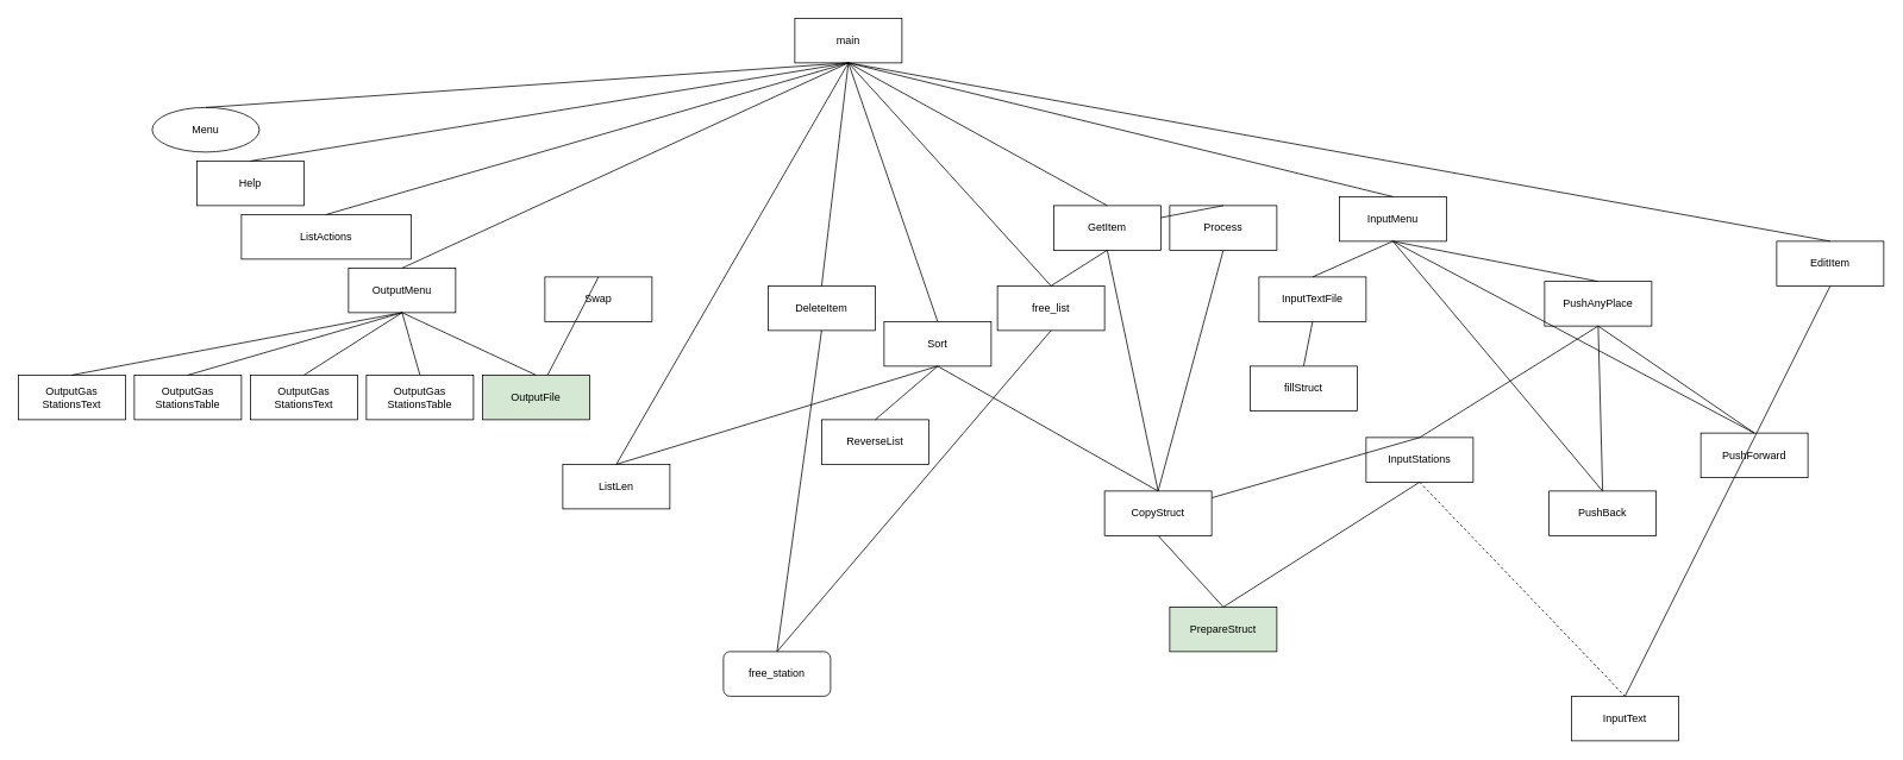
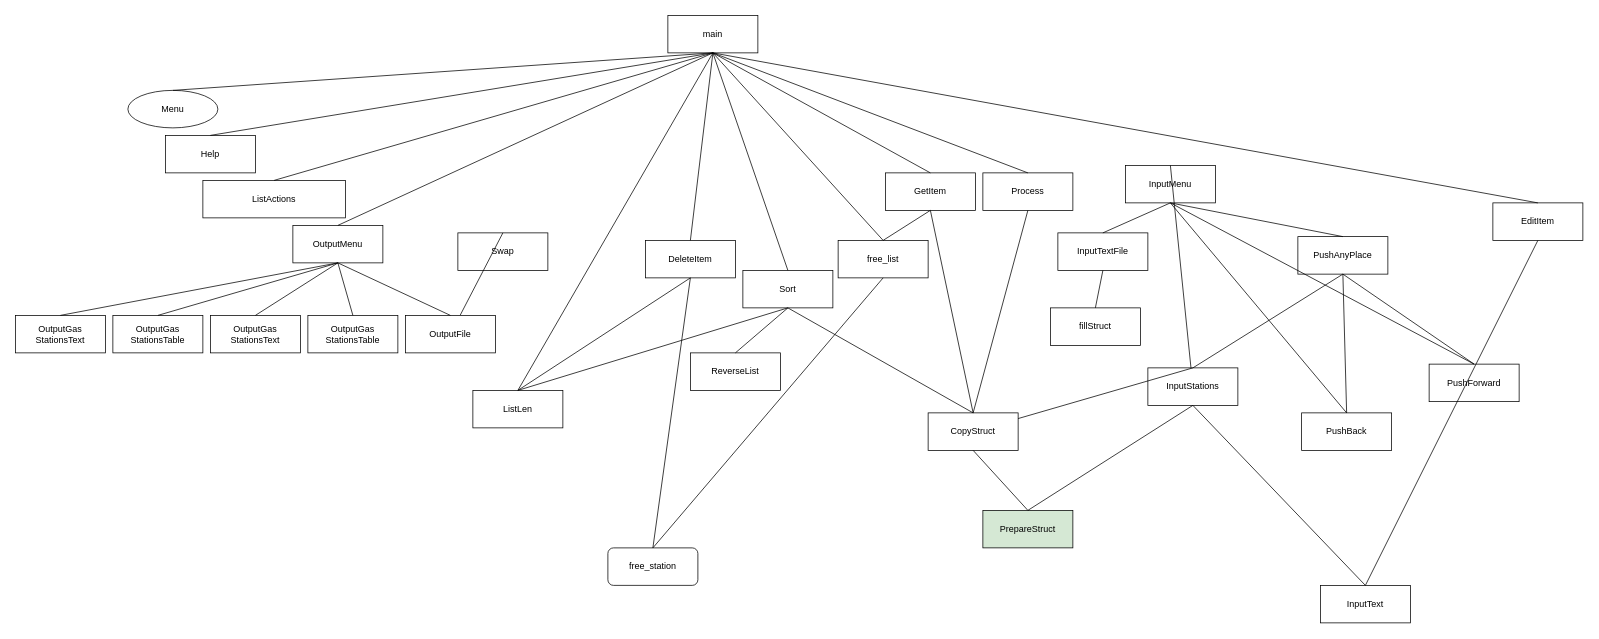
  <mxCell id="0" />
  <mxCell id="1" parent="0" />
  <mxCell id="2" value="main" style="rounded=0;whiteSpace=wrap;html=1;" parent="1" vertex="1"><mxGeometry x="890" width="120" height="50" as="geometry" y="20" /></mxCell>
  <mxCell id="3" value="Menu" style="ellipse;whiteSpace=wrap;html=1;" parent="1" vertex="1"><mxGeometry x="170" y="120" width="120" height="50" as="geometry" /></mxCell>
  <mxCell id="4" value="OutputMenu" style="rounded=0;whiteSpace=wrap;html=1;" parent="1" vertex="1"><mxGeometry x="390" y="300" width="120" height="50" as="geometry" /></mxCell>
  <mxCell id="5" value="InputMenu" style="rounded=0;whiteSpace=wrap;html=1;" parent="1" vertex="1"><mxGeometry x="1500" y="220" width="120" height="50" as="geometry" /></mxCell>
  <mxCell id="6" value="Help" style="rounded=0;whiteSpace=wrap;html=1;" parent="1" vertex="1"><mxGeometry x="220" y="180" width="120" height="50" as="geometry" /></mxCell>
  <mxCell id="7" value="ListActions" style="rounded=0;whiteSpace=wrap;html=1;" parent="1" vertex="1"><mxGeometry x="270" y="240" width="190" height="50" as="geometry" /></mxCell>
  <mxCell id="8" value="ListLen" style="rounded=0;whiteSpace=wrap;html=1;" parent="1" vertex="1"><mxGeometry x="630" y="520" width="120" height="50" as="geometry" /></mxCell>
  <mxCell id="9" value="DeleteItem" style="rounded=0;whiteSpace=wrap;html=1;" parent="1" vertex="1"><mxGeometry x="860" y="320" width="120" height="50" as="geometry" /></mxCell>
  <mxCell id="10" value="Sort" style="rounded=0;whiteSpace=wrap;html=1;" parent="1" vertex="1"><mxGeometry x="990" y="360" width="120" height="50" as="geometry" /></mxCell>
  <mxCell id="11" value="Swap" style="rounded=0;whiteSpace=wrap;html=1;" parent="1" vertex="1"><mxGeometry x="610" y="310" width="120" height="50" as="geometry" /></mxCell>
  <mxCell id="12" value="GetItem" style="rounded=0;whiteSpace=wrap;html=1;" parent="1" vertex="1"><mxGeometry x="1180" y="230" width="120" height="50" as="geometry" /></mxCell>
  <mxCell id="13" value="PushBack" style="rounded=0;whiteSpace=wrap;html=1;" parent="1" vertex="1"><mxGeometry x="1735" y="550" width="120" height="50" as="geometry" /></mxCell>
  <mxCell id="14" value="PushForward" style="rounded=0;whiteSpace=wrap;html=1;" parent="1" vertex="1"><mxGeometry x="1905" y="485" width="120" height="50" as="geometry" /></mxCell>
  <mxCell id="15" value="PushAnyPlace" style="rounded=0;whiteSpace=wrap;html=1;" parent="1" vertex="1"><mxGeometry x="1730" y="315" width="120" height="50" as="geometry" /></mxCell>
  <mxCell id="16" value="InputStations" style="rounded=0;whiteSpace=wrap;html=1;" parent="1" vertex="1"><mxGeometry x="1530" y="490" width="120" height="50" as="geometry" /></mxCell>
  <mxCell id="17" value="Process" style="rounded=0;whiteSpace=wrap;html=1;" parent="1" vertex="1"><mxGeometry x="1310" y="230" width="120" height="50" as="geometry" /></mxCell>
  <mxCell id="18" value="PrepareStruct" style="rounded=0;whiteSpace=wrap;html=1;fillColor=#d5e8d4;" parent="1" vertex="1"><mxGeometry x="1310" y="680" width="120" height="50" as="geometry" /></mxCell>
  <mxCell id="19" value="CopyStruct" style="rounded=0;whiteSpace=wrap;html=1;" parent="1" vertex="1"><mxGeometry x="1237" y="550" width="120" height="50" as="geometry" /></mxCell>
  <mxCell id="20" value="OutputGas&lt;br&gt;StationsTable" style="rounded=0;whiteSpace=wrap;html=1;" parent="1" vertex="1"><mxGeometry x="150" y="420" width="120" height="50" as="geometry" /></mxCell>
  <mxCell id="21" value="OutputGas&lt;br&gt;StationsText" style="rounded=0;whiteSpace=wrap;html=1;" parent="1" vertex="1"><mxGeometry x="20" y="420" width="120" height="50" as="geometry" /></mxCell>
  <mxCell id="22" value="free_station" style="whiteSpace=wrap;html=1;rounded=1;" parent="1" vertex="1"><mxGeometry x="810" y="730" width="120" height="50" as="geometry" /></mxCell>
  <mxCell id="23" value="free_list" style="rounded=0;whiteSpace=wrap;html=1;" parent="1" vertex="1"><mxGeometry x="1117" y="320" width="120" height="50" as="geometry" /></mxCell>
  <mxCell id="24" value="" style="endArrow=none;html=1;entryX=0.5;entryY=1;entryDx=0;entryDy=0;exitX=0.5;exitY=0;exitDx=0;exitDy=0;" parent="1" source="3" target="2" edge="1"><mxGeometry width="50" height="50" relative="1" as="geometry"><mxPoint x="690" y="100" as="sourcePoint" /><mxPoint x="740" y="50" as="targetPoint" /></mxGeometry></mxCell>
  <mxCell id="25" value="" style="endArrow=none;html=1;entryX=0.5;entryY=1;entryDx=0;entryDy=0;exitX=0.5;exitY=0;exitDx=0;exitDy=0;" parent="1" source="4" target="2" edge="1"><mxGeometry width="50" height="50" relative="1" as="geometry"><mxPoint x="720" y="120" as="sourcePoint" /><mxPoint x="770" y="70" as="targetPoint" /></mxGeometry></mxCell>
- <mxCell id="26" value="" style="endArrow=none;html=1;entryX=0.5;entryY=1;entryDx=0;entryDy=0;exitX=0.5;exitY=0;exitDx=0;exitDy=0;" parent="1" source="5" target="2" edge="1"><mxGeometry width="50" height="50" relative="1" as="geometry"><mxPoint x="700" y="110" as="sourcePoint" /><mxPoint x="750" y="60" as="targetPoint" /></mxGeometry></mxCell>
+ <mxCell id="26" value="" style="endArrow=none;html=1;exitX=0.5;exitY=0;exitDx=0;exitDy=0;" parent="1" source="5" target="16" edge="1"><mxGeometry width="50" height="50" relative="1" as="geometry"><mxPoint x="700" y="110" as="sourcePoint" /><mxPoint x="750" y="60" as="targetPoint" /></mxGeometry></mxCell>
  <mxCell id="27" value="" style="endArrow=none;html=1;exitX=0.5;exitY=0;exitDx=0;exitDy=0;" parent="1" source="6" edge="1"><mxGeometry width="50" height="50" relative="1" as="geometry"><mxPoint x="680" y="110" as="sourcePoint" /><mxPoint x="950" y="70" as="targetPoint" /></mxGeometry></mxCell>
  <mxCell id="28" value="" style="endArrow=none;html=1;entryX=0.5;entryY=1;entryDx=0;entryDy=0;exitX=0.5;exitY=0;exitDx=0;exitDy=0;" parent="1" source="7" target="2" edge="1"><mxGeometry width="50" height="50" relative="1" as="geometry"><mxPoint x="740" y="120" as="sourcePoint" /><mxPoint x="790" y="70" as="targetPoint" /></mxGeometry></mxCell>
  <mxCell id="29" value="" style="endArrow=none;html=1;exitX=0.5;exitY=0;exitDx=0;exitDy=0;" parent="1" source="8" edge="1"><mxGeometry width="50" height="50" relative="1" as="geometry"><mxPoint x="1140" y="130" as="sourcePoint" /><mxPoint x="950" y="70" as="targetPoint" /></mxGeometry></mxCell>
  <mxCell id="30" value="" style="endArrow=none;html=1;exitX=0.5;exitY=0;exitDx=0;exitDy=0;" parent="1" source="9" edge="1"><mxGeometry width="50" height="50" relative="1" as="geometry"><mxPoint x="1110" y="130" as="sourcePoint" /><mxPoint x="950" y="70" as="targetPoint" /></mxGeometry></mxCell>
  <mxCell id="31" value="" style="endArrow=none;html=1;exitX=0.5;exitY=0;exitDx=0;exitDy=0;" parent="1" source="10" edge="1"><mxGeometry width="50" height="50" relative="1" as="geometry"><mxPoint x="1090" y="150" as="sourcePoint" /><mxPoint x="950" y="70" as="targetPoint" /></mxGeometry></mxCell>
  <mxCell id="32" value="" style="endArrow=none;html=1;exitX=0.5;exitY=0;exitDx=0;exitDy=0;" parent="1" source="11" target="68" edge="1"><mxGeometry width="50" height="50" relative="1" as="geometry"><mxPoint x="1160" y="120" as="sourcePoint" /><mxPoint x="1210" y="70" as="targetPoint" /></mxGeometry></mxCell>
  <mxCell id="33" value="" style="endArrow=none;html=1;exitX=0.5;exitY=0;exitDx=0;exitDy=0;" parent="1" source="12" edge="1"><mxGeometry width="50" height="50" relative="1" as="geometry"><mxPoint x="1130" y="150" as="sourcePoint" /><mxPoint x="950" y="70" as="targetPoint" /></mxGeometry></mxCell>
  <mxCell id="34" value="" style="endArrow=none;html=1;entryX=0.5;entryY=0;entryDx=0;entryDy=0;" parent="1" target="23" edge="1"><mxGeometry width="50" height="50" relative="1" as="geometry"><mxPoint x="950" y="70" as="sourcePoint" /><mxPoint x="1260" y="60" as="targetPoint" /></mxGeometry></mxCell>
- <mxCell id="35" value="" style="endArrow=none;html=1;exitX=0.5;exitY=0;exitDx=0;exitDy=0;" parent="1" source="17" target="12" edge="1"><mxGeometry width="50" height="50" relative="1" as="geometry"><mxPoint x="1200" y="160" as="sourcePoint" /><mxPoint x="1250" y="110" as="targetPoint" /></mxGeometry></mxCell>
+ <mxCell id="35" value="" style="endArrow=none;html=1;entryX=0.5;entryY=1;entryDx=0;entryDy=0;exitX=0.5;exitY=0;exitDx=0;exitDy=0;" parent="1" source="17" target="2" edge="1"><mxGeometry width="50" height="50" relative="1" as="geometry"><mxPoint x="1200" y="160" as="sourcePoint" /><mxPoint x="1250" y="110" as="targetPoint" /></mxGeometry></mxCell>
  <mxCell id="36" value="" style="endArrow=none;html=1;entryX=0.5;entryY=1;entryDx=0;entryDy=0;exitX=0.5;exitY=0;exitDx=0;exitDy=0;" parent="1" source="20" target="4" edge="1"><mxGeometry width="50" height="50" relative="1" as="geometry"><mxPoint x="1240" y="120" as="sourcePoint" /><mxPoint x="1240" y="350" as="targetPoint" /></mxGeometry></mxCell>
  <mxCell id="37" value="" style="endArrow=none;html=1;exitX=0.5;exitY=1;exitDx=0;exitDy=0;entryX=0.5;entryY=0;entryDx=0;entryDy=0;" parent="1" source="4" target="21" edge="1"><mxGeometry width="50" height="50" relative="1" as="geometry"><mxPoint x="1180" y="430" as="sourcePoint" /><mxPoint x="1230" y="380" as="targetPoint" /></mxGeometry></mxCell>
  <mxCell id="38" value="" style="endArrow=none;html=1;entryX=0.5;entryY=1;entryDx=0;entryDy=0;exitX=0.5;exitY=0;exitDx=0;exitDy=0;" parent="1" source="13" target="5" edge="1"><mxGeometry width="50" height="50" relative="1" as="geometry"><mxPoint x="1290" y="380" as="sourcePoint" /><mxPoint x="1370" y="410" as="targetPoint" /></mxGeometry></mxCell>
  <mxCell id="39" value="" style="endArrow=none;html=1;entryX=0.5;entryY=1;entryDx=0;entryDy=0;exitX=0.5;exitY=0;exitDx=0;exitDy=0;" parent="1" source="14" target="5" edge="1"><mxGeometry width="50" height="50" relative="1" as="geometry"><mxPoint x="630" y="570" as="sourcePoint" /><mxPoint x="680" y="520" as="targetPoint" /></mxGeometry></mxCell>
  <mxCell id="40" value="" style="endArrow=none;html=1;entryX=0.5;entryY=1;entryDx=0;entryDy=0;exitX=0.5;exitY=0;exitDx=0;exitDy=0;" parent="1" source="15" target="5" edge="1"><mxGeometry width="50" height="50" relative="1" as="geometry"><mxPoint x="690" y="570" as="sourcePoint" /><mxPoint x="740" y="520" as="targetPoint" /></mxGeometry></mxCell>
  <mxCell id="41" value="" style="endArrow=none;html=1;exitX=0.5;exitY=0;exitDx=0;exitDy=0;" parent="1" source="16" target="19" edge="1"><mxGeometry width="50" height="50" relative="1" as="geometry"><mxPoint x="630" y="570" as="sourcePoint" /><mxPoint x="680" y="520" as="targetPoint" /></mxGeometry></mxCell>
+ <mxCell id="42" value="" style="endArrow=none;html=1;entryX=0.5;entryY=1;entryDx=0;entryDy=0;exitX=0.5;exitY=0;exitDx=0;exitDy=0;" parent="1" source="8" target="9" edge="1"><mxGeometry width="50" height="50" relative="1" as="geometry"><mxPoint x="560" y="-30" as="sourcePoint" /><mxPoint x="610" y="-80" as="targetPoint" /></mxGeometry></mxCell>
  <mxCell id="43" value="" style="endArrow=none;html=1;entryX=0.5;entryY=1;entryDx=0;entryDy=0;exitX=0.5;exitY=0;exitDx=0;exitDy=0;" parent="1" source="22" target="9" edge="1"><mxGeometry width="50" height="50" relative="1" as="geometry"><mxPoint x="980" y="-120" as="sourcePoint" /><mxPoint x="1030" y="-170" as="targetPoint" /></mxGeometry></mxCell>
  <mxCell id="44" value="" style="endArrow=none;html=1;entryX=0.5;entryY=1;entryDx=0;entryDy=0;exitX=0.5;exitY=0;exitDx=0;exitDy=0;" parent="1" source="8" target="10" edge="1"><mxGeometry width="50" height="50" relative="1" as="geometry"><mxPoint x="680" y="-40" as="sourcePoint" /><mxPoint x="730" y="-90" as="targetPoint" /></mxGeometry></mxCell>
  <mxCell id="45" value="" style="endArrow=none;html=1;entryX=0.5;entryY=1;entryDx=0;entryDy=0;exitX=0.5;exitY=0;exitDx=0;exitDy=0;" parent="1" source="19" target="10" edge="1"><mxGeometry width="50" height="50" relative="1" as="geometry"><mxPoint x="1050" y="-110" as="sourcePoint" /><mxPoint x="1100" y="-160" as="targetPoint" /></mxGeometry></mxCell>
  <mxCell id="46" value="" style="endArrow=none;html=1;entryX=0.5;entryY=1;entryDx=0;entryDy=0;exitX=0.5;exitY=0;exitDx=0;exitDy=0;" parent="1" source="19" target="12" edge="1"><mxGeometry width="50" height="50" relative="1" as="geometry"><mxPoint x="1690" y="-140" as="sourcePoint" /><mxPoint x="1740" y="-190" as="targetPoint" /></mxGeometry></mxCell>
  <mxCell id="47" value="" style="endArrow=none;html=1;entryX=0.5;entryY=1;entryDx=0;entryDy=0;exitX=0.5;exitY=0;exitDx=0;exitDy=0;" parent="1" source="23" target="12" edge="1"><mxGeometry width="50" height="50" relative="1" as="geometry"><mxPoint x="1090" y="-90" as="sourcePoint" /><mxPoint x="1140" y="-140" as="targetPoint" /></mxGeometry></mxCell>
  <mxCell id="48" value="" style="endArrow=none;html=1;entryX=0.5;entryY=1;entryDx=0;entryDy=0;exitX=0.5;exitY=0;exitDx=0;exitDy=0;" parent="1" source="19" target="17" edge="1"><mxGeometry width="50" height="50" relative="1" as="geometry"><mxPoint x="1860" y="460" as="sourcePoint" /><mxPoint x="1910" y="410" as="targetPoint" /></mxGeometry></mxCell>
  <mxCell id="49" value="" style="endArrow=none;html=1;entryX=0.5;entryY=1;entryDx=0;entryDy=0;exitX=0.5;exitY=0;exitDx=0;exitDy=0;" parent="1" source="14" target="15" edge="1"><mxGeometry width="50" height="50" relative="1" as="geometry"><mxPoint x="600" y="750" as="sourcePoint" /><mxPoint x="650" y="700" as="targetPoint" /></mxGeometry></mxCell>
  <mxCell id="50" value="" style="endArrow=none;html=1;entryX=0.5;entryY=1;entryDx=0;entryDy=0;exitX=0.5;exitY=0;exitDx=0;exitDy=0;" parent="1" source="13" target="15" edge="1"><mxGeometry width="50" height="50" relative="1" as="geometry"><mxPoint x="560" y="700" as="sourcePoint" /><mxPoint x="610" y="650" as="targetPoint" /></mxGeometry></mxCell>
  <mxCell id="51" value="" style="endArrow=none;html=1;entryX=0.5;entryY=1;entryDx=0;entryDy=0;exitX=0.5;exitY=0;exitDx=0;exitDy=0;" parent="1" source="16" target="15" edge="1"><mxGeometry width="50" height="50" relative="1" as="geometry"><mxPoint x="510" y="660" as="sourcePoint" /><mxPoint x="560" y="610" as="targetPoint" /></mxGeometry></mxCell>
  <mxCell id="52" value="InputText" style="rounded=0;whiteSpace=wrap;html=1;" parent="1" vertex="1"><mxGeometry x="1760" y="780" width="120" height="50" as="geometry" /></mxCell>
- <mxCell id="53" value="" style="endArrow=none;html=1;exitX=0.5;exitY=1;exitDx=0;exitDy=0;entryX=0.5;entryY=0;entryDx=0;entryDy=0;dashed=1;" parent="1" source="16" target="52" edge="1"><mxGeometry width="50" height="50" relative="1" as="geometry"><mxPoint x="1200" y="650" as="sourcePoint" /><mxPoint x="1250" y="600" as="targetPoint" /></mxGeometry></mxCell>
+ <mxCell id="53" value="" style="endArrow=none;html=1;exitX=0.5;exitY=1;exitDx=0;exitDy=0;entryX=0.5;entryY=0;entryDx=0;entryDy=0;" parent="1" source="16" target="52" edge="1"><mxGeometry width="50" height="50" relative="1" as="geometry"><mxPoint x="1200" y="650" as="sourcePoint" /><mxPoint x="1250" y="600" as="targetPoint" /></mxGeometry></mxCell>
  <mxCell id="54" value="" style="endArrow=none;html=1;exitX=0.5;exitY=1;exitDx=0;exitDy=0;entryX=0.5;entryY=0;entryDx=0;entryDy=0;" parent="1" source="16" target="18" edge="1"><mxGeometry width="50" height="50" relative="1" as="geometry"><mxPoint x="1080" y="530" as="sourcePoint" /><mxPoint x="1130" y="480" as="targetPoint" /></mxGeometry></mxCell>
  <mxCell id="55" value="" style="endArrow=none;html=1;entryX=0.5;entryY=1;entryDx=0;entryDy=0;exitX=0.5;exitY=0;exitDx=0;exitDy=0;" parent="1" source="22" target="23" edge="1"><mxGeometry width="50" height="50" relative="1" as="geometry"><mxPoint x="1190" y="530" as="sourcePoint" /><mxPoint x="1240" y="480" as="targetPoint" /></mxGeometry></mxCell>
  <mxCell id="56" value="" style="endArrow=none;html=1;entryX=0.5;entryY=1;entryDx=0;entryDy=0;exitX=0.5;exitY=0;exitDx=0;exitDy=0;" parent="1" source="18" target="19" edge="1"><mxGeometry width="50" height="50" relative="1" as="geometry"><mxPoint x="1320" y="510" as="sourcePoint" /><mxPoint x="1370" y="460" as="targetPoint" /></mxGeometry></mxCell>
  <mxCell id="57" value="ReverseList" style="rounded=0;whiteSpace=wrap;html=1;" parent="1" vertex="1"><mxGeometry x="920" y="470" width="120" height="50" as="geometry" /></mxCell>
  <mxCell id="58" value="" style="endArrow=none;html=1;exitX=0.5;exitY=0;exitDx=0;exitDy=0;" parent="1" source="57" edge="1"><mxGeometry width="50" height="50" relative="1" as="geometry"><mxPoint x="910" y="580" as="sourcePoint" /><mxPoint x="1050" y="410" as="targetPoint" /></mxGeometry></mxCell>
  <mxCell id="59" value="EditItem" style="rounded=0;whiteSpace=wrap;html=1;" parent="1" vertex="1"><mxGeometry x="1990" y="270" width="120" height="50" as="geometry" /></mxCell>
  <mxCell id="60" value="" style="endArrow=none;html=1;entryX=0.5;entryY=0;entryDx=0;entryDy=0;" parent="1" target="59" edge="1"><mxGeometry width="50" height="50" relative="1" as="geometry"><mxPoint x="950" y="70" as="sourcePoint" /><mxPoint x="1380" y="40" as="targetPoint" /></mxGeometry></mxCell>
  <mxCell id="61" value="" style="endArrow=none;html=1;entryX=0.5;entryY=1;entryDx=0;entryDy=0;exitX=0.5;exitY=0;exitDx=0;exitDy=0;" parent="1" source="52" target="59" edge="1"><mxGeometry width="50" height="50" relative="1" as="geometry"><mxPoint x="2000" y="490" as="sourcePoint" /><mxPoint x="2050" y="440" as="targetPoint" /></mxGeometry></mxCell>
  <mxCell id="62" value="InputTextFile" style="rounded=0;whiteSpace=wrap;html=1;" parent="1" vertex="1"><mxGeometry x="1410" y="310" width="120" height="50" as="geometry" /></mxCell>
  <mxCell id="63" value="fillStruct" style="rounded=0;whiteSpace=wrap;html=1;" parent="1" vertex="1"><mxGeometry x="1400" y="410" width="120" height="50" as="geometry" /></mxCell>
  <mxCell id="64" value="" style="endArrow=none;html=1;exitX=0.5;exitY=0;exitDx=0;exitDy=0;" parent="1" source="62" edge="1"><mxGeometry width="50" height="50" relative="1" as="geometry"><mxPoint x="1620" y="180" as="sourcePoint" /><mxPoint x="1560" y="270" as="targetPoint" /></mxGeometry></mxCell>
  <mxCell id="65" value="" style="endArrow=none;html=1;exitX=0.5;exitY=0;exitDx=0;exitDy=0;entryX=0.5;entryY=0;entryDx=0;entryDy=0;" parent="1" target="63" edge="1"><mxGeometry width="50" height="50" relative="1" as="geometry"><mxPoint x="1470" y="360" as="sourcePoint" /><mxPoint x="1560" y="320" as="targetPoint" /></mxGeometry></mxCell>
  <mxCell id="66" value="OutputGas&lt;br&gt;StationsTable" style="rounded=0;whiteSpace=wrap;html=1;" parent="1" vertex="1"><mxGeometry x="410" y="420" width="120" height="50" as="geometry" /></mxCell>
  <mxCell id="67" value="OutputGas&lt;br&gt;StationsText" style="rounded=0;whiteSpace=wrap;html=1;" parent="1" vertex="1"><mxGeometry x="280" y="420" width="120" height="50" as="geometry" /></mxCell>
- <mxCell id="68" value="OutputFile" style="rounded=0;whiteSpace=wrap;html=1;fillColor=#d5e8d4;" parent="1" vertex="1"><mxGeometry x="540" y="420" width="120" height="50" as="geometry" /></mxCell>
+ <mxCell id="68" value="OutputFile" style="rounded=0;whiteSpace=wrap;html=1;" parent="1" vertex="1"><mxGeometry x="540" y="420" width="120" height="50" as="geometry" /></mxCell>
  <mxCell id="69" value="" style="endArrow=none;html=1;entryX=0.5;entryY=1;entryDx=0;entryDy=0;exitX=0.5;exitY=0;exitDx=0;exitDy=0;" parent="1" source="67" target="4" edge="1"><mxGeometry width="50" height="50" relative="1" as="geometry"><mxPoint x="500" y="570" as="sourcePoint" /><mxPoint x="550" y="520" as="targetPoint" /></mxGeometry></mxCell>
  <mxCell id="70" value="" style="endArrow=none;html=1;exitX=0.5;exitY=0;exitDx=0;exitDy=0;" parent="1" source="66" edge="1"><mxGeometry width="50" height="50" relative="1" as="geometry"><mxPoint x="350" y="430" as="sourcePoint" /><mxPoint x="450" y="350" as="targetPoint" /></mxGeometry></mxCell>
  <mxCell id="71" value="" style="endArrow=none;html=1;entryX=0.5;entryY=1;entryDx=0;entryDy=0;exitX=0.5;exitY=0;exitDx=0;exitDy=0;" parent="1" source="68" target="4" edge="1"><mxGeometry width="50" height="50" relative="1" as="geometry"><mxPoint x="360" y="440" as="sourcePoint" /><mxPoint x="470" y="370" as="targetPoint" /></mxGeometry></mxCell>
